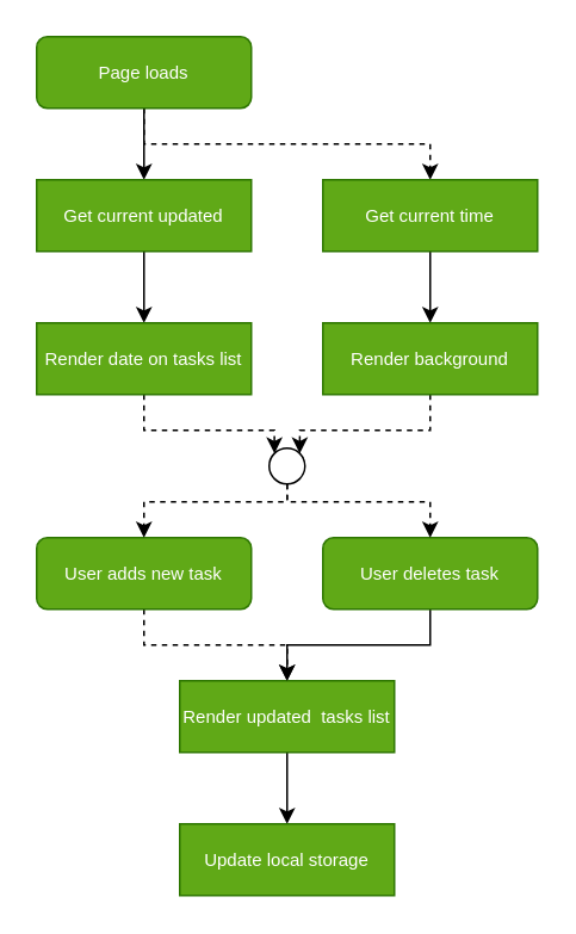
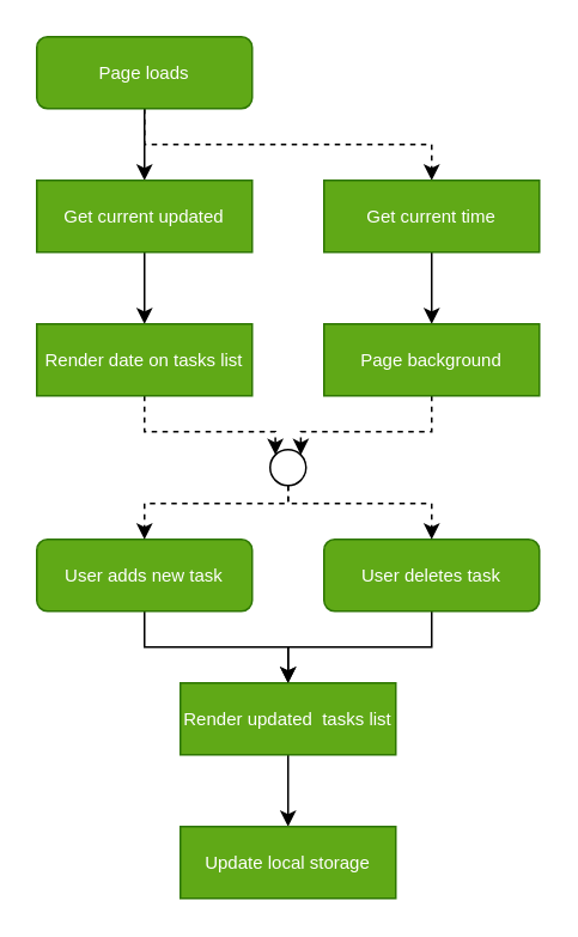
  <mxCell id="0" />
  <mxCell id="1" parent="0" />
  <mxCell id="2" style="edgeStyle=orthogonalEdgeStyle;rounded=0;orthogonalLoop=1;jettySize=auto;html=1;exitX=0.5;exitY=1;exitDx=0;exitDy=0;entryX=0.5;entryY=0;entryDx=0;entryDy=0;dashed=1;" parent="1" source="4" target="12" edge="1"><mxGeometry relative="1" as="geometry" /></mxCell>
  <mxCell id="3" style="edgeStyle=orthogonalEdgeStyle;rounded=0;orthogonalLoop=1;jettySize=auto;html=1;exitX=0.5;exitY=1;exitDx=0;exitDy=0;" parent="1" source="4" target="16" edge="1"><mxGeometry relative="1" as="geometry" /></mxCell>
  <mxCell id="4" value="Page loads" style="rounded=1;whiteSpace=wrap;html=1;fontSize=10;glass=0;strokeWidth=1;shadow=0;fillColor=#60a917;strokeColor=#2D7600;fontColor=#ffffff;" parent="1" vertex="1"><mxGeometry x="20" y="20" width="120" height="40" as="geometry" /></mxCell>
- <mxCell id="5" style="edgeStyle=orthogonalEdgeStyle;rounded=0;orthogonalLoop=1;jettySize=auto;html=1;exitX=0.5;exitY=1;exitDx=0;exitDy=0;dashed=1;" parent="1" source="6" target="8" edge="1"><mxGeometry relative="1" as="geometry" /></mxCell>
+ <mxCell id="5" style="edgeStyle=orthogonalEdgeStyle;rounded=0;orthogonalLoop=1;jettySize=auto;html=1;exitX=0.5;exitY=1;exitDx=0;exitDy=0;" parent="1" source="6" target="8" edge="1"><mxGeometry relative="1" as="geometry" /></mxCell>
  <mxCell id="6" value="User adds new task" style="rounded=1;whiteSpace=wrap;html=1;fontSize=10;glass=0;strokeWidth=1;shadow=0;fillColor=#60a917;strokeColor=#2D7600;fontColor=#ffffff;" parent="1" vertex="1"><mxGeometry x="20" y="300" width="120" height="40" as="geometry" /></mxCell>
  <mxCell id="7" style="edgeStyle=orthogonalEdgeStyle;rounded=0;orthogonalLoop=1;jettySize=auto;html=1;exitX=0.5;exitY=1;exitDx=0;exitDy=0;" parent="1" source="8" target="19" edge="1"><mxGeometry relative="1" as="geometry" /></mxCell>
  <mxCell id="8" value="Render updated&amp;nbsp; tasks list" style="rounded=0;whiteSpace=wrap;html=1;fillColor=#60a917;strokeColor=#2D7600;fontSize=10;fontColor=#ffffff;" parent="1" vertex="1"><mxGeometry x="100" y="380" width="120" height="40" as="geometry" /></mxCell>
  <mxCell id="9" style="edgeStyle=orthogonalEdgeStyle;rounded=0;orthogonalLoop=1;jettySize=auto;html=1;exitX=0.5;exitY=1;exitDx=0;exitDy=0;entryX=0.5;entryY=0;entryDx=0;entryDy=0;" parent="1" source="10" target="8" edge="1"><mxGeometry relative="1" as="geometry"><mxPoint x="170" y="460" as="targetPoint" /></mxGeometry></mxCell>
  <mxCell id="10" value="User deletes task" style="rounded=1;whiteSpace=wrap;html=1;fontSize=10;glass=0;strokeWidth=1;shadow=0;fillColor=#60a917;strokeColor=#2D7600;fontColor=#ffffff;" parent="1" vertex="1"><mxGeometry x="180" y="300" width="120" height="40" as="geometry" /></mxCell>
  <mxCell id="11" style="edgeStyle=orthogonalEdgeStyle;rounded=0;orthogonalLoop=1;jettySize=auto;html=1;exitX=0.5;exitY=1;exitDx=0;exitDy=0;" parent="1" source="12" target="14" edge="1"><mxGeometry relative="1" as="geometry" /></mxCell>
  <mxCell id="12" value="Get current time" style="rounded=0;whiteSpace=wrap;html=1;fillColor=#60a917;strokeColor=#2D7600;fontSize=10;fontColor=#ffffff;" parent="1" vertex="1"><mxGeometry x="180" y="100" width="120" height="40" as="geometry" /></mxCell>
  <mxCell id="13" style="edgeStyle=orthogonalEdgeStyle;rounded=0;orthogonalLoop=1;jettySize=auto;html=1;exitX=0.5;exitY=1;exitDx=0;exitDy=0;entryX=1;entryY=0;entryDx=0;entryDy=0;dashed=1;" parent="1" source="14" target="22" edge="1"><mxGeometry relative="1" as="geometry" /></mxCell>
- <mxCell id="14" value="Render background" style="rounded=0;whiteSpace=wrap;html=1;fillColor=#60a917;strokeColor=#2D7600;fontSize=10;fontColor=#ffffff;" parent="1" vertex="1"><mxGeometry x="180" y="180" width="120" height="40" as="geometry" /></mxCell>
+ <mxCell id="14" value="Page background" style="rounded=0;whiteSpace=wrap;html=1;fillColor=#60a917;strokeColor=#2D7600;fontSize=10;fontColor=#ffffff;" parent="1" vertex="1"><mxGeometry x="180" y="180" width="120" height="40" as="geometry" /></mxCell>
  <mxCell id="15" style="edgeStyle=orthogonalEdgeStyle;rounded=0;orthogonalLoop=1;jettySize=auto;html=1;exitX=0.5;exitY=1;exitDx=0;exitDy=0;entryX=0.5;entryY=0;entryDx=0;entryDy=0;" parent="1" source="16" target="18" edge="1"><mxGeometry relative="1" as="geometry" /></mxCell>
  <mxCell id="16" value="Get current updated" style="rounded=0;whiteSpace=wrap;html=1;fillColor=#60a917;strokeColor=#2D7600;fontSize=10;fontColor=#ffffff;" parent="1" vertex="1"><mxGeometry x="20" y="100" width="120" height="40" as="geometry" /></mxCell>
  <mxCell id="17" style="edgeStyle=orthogonalEdgeStyle;rounded=0;orthogonalLoop=1;jettySize=auto;html=1;exitX=0.5;exitY=1;exitDx=0;exitDy=0;entryX=0;entryY=0;entryDx=0;entryDy=0;dashed=1;" parent="1" source="18" target="22" edge="1"><mxGeometry relative="1" as="geometry" /></mxCell>
  <mxCell id="18" value="Render date on tasks list" style="rounded=0;whiteSpace=wrap;html=1;fillColor=#60a917;strokeColor=#2D7600;fontSize=10;fontColor=#ffffff;" parent="1" vertex="1"><mxGeometry x="20" y="180" width="120" height="40" as="geometry" /></mxCell>
  <mxCell id="19" value="Update local storage" style="rounded=0;whiteSpace=wrap;html=1;fillColor=#60a917;strokeColor=#2D7600;fontSize=10;fontColor=#ffffff;" parent="1" vertex="1"><mxGeometry x="100" y="460" width="120" height="40" as="geometry" /></mxCell>
  <mxCell id="20" style="edgeStyle=orthogonalEdgeStyle;rounded=0;orthogonalLoop=1;jettySize=auto;html=1;exitX=0.5;exitY=1;exitDx=0;exitDy=0;entryX=0.5;entryY=0;entryDx=0;entryDy=0;dashed=1;" parent="1" source="22" target="6" edge="1"><mxGeometry relative="1" as="geometry"><Array as="points"><mxPoint x="160" y="280" /><mxPoint x="80" y="280" /></Array></mxGeometry></mxCell>
  <mxCell id="21" style="edgeStyle=orthogonalEdgeStyle;rounded=0;orthogonalLoop=1;jettySize=auto;html=1;exitX=0.5;exitY=1;exitDx=0;exitDy=0;entryX=0.5;entryY=0;entryDx=0;entryDy=0;dashed=1;" parent="1" source="22" target="10" edge="1"><mxGeometry relative="1" as="geometry"><Array as="points"><mxPoint x="160" y="280" /><mxPoint x="240" y="280" /></Array></mxGeometry></mxCell>
  <mxCell id="22" value="" style="ellipse;whiteSpace=wrap;html=1;aspect=fixed;" parent="1" vertex="1"><mxGeometry x="150" y="250" width="20" height="20" as="geometry" /></mxCell>
